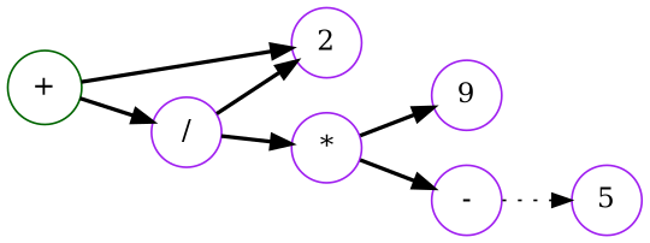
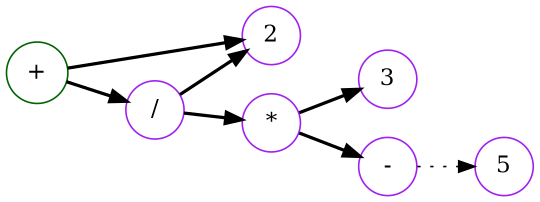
  digraph {
    rankdir=LR
    node [color=purple shape=circle]
    edge [style=bold]
    n1 [color=darkgreen label="+"]
    n2 [label=2]
    n3 [label="/"]
    n4 [label="*"]
-   n5 [label=9]
+   n5 [label=3]
    n6 [label="-"]
    n7 [label=5]
    n1 -> n2
    n1 -> n3
    n3 -> n2
    n3 -> n4
    n4 -> n5
    n4 -> n6
    n6 -> n7 [style=dotted]
  }
